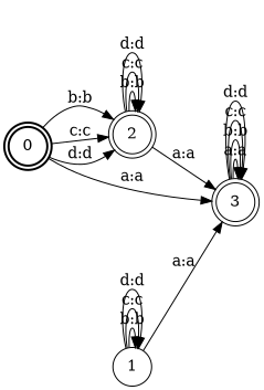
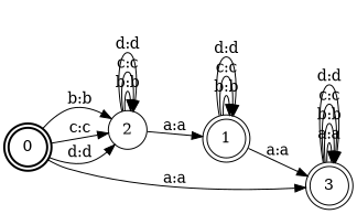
  digraph {
    nodesep=0.25
    rankdir=LR
    ranksep=0.4
    node [fontsize=14 shape=doublecircle style=solid]
    edge [fontsize=14]
    n1 [label=0 style=bold]
-   n2 [label=2]
+   n2 [label=2 shape=circle]
    n3 [label=3]
-   n4 [label=1 shape=circle]
+   n4 [label=1]
    n1 -> n2 [label="b:b"]
    n1 -> n2 [label="c:c"]
    n1 -> n2 [label="d:d"]
    n1 -> n3 [label="a:a"]
    n2 -> n2 [label="b:b"]
    n2 -> n2 [label="c:c"]
    n2 -> n2 [label="d:d"]
-   n2 -> n3 [label="a:a"]
+   n2 -> n4 [label="a:a"]
    n3 -> n3 [label="a:a"]
    n3 -> n3 [label="b:b"]
    n3 -> n3 [label="c:c"]
    n3 -> n3 [label="d:d"]
    n4 -> n3 [label="a:a"]
    n4 -> n4 [label="b:b"]
    n4 -> n4 [label="c:c"]
    n4 -> n4 [label="d:d"]
  }
